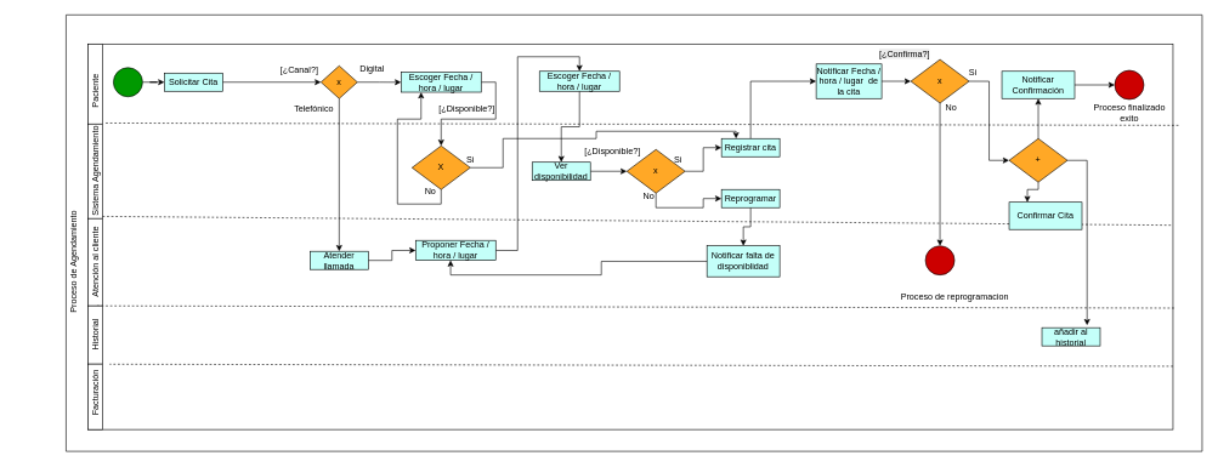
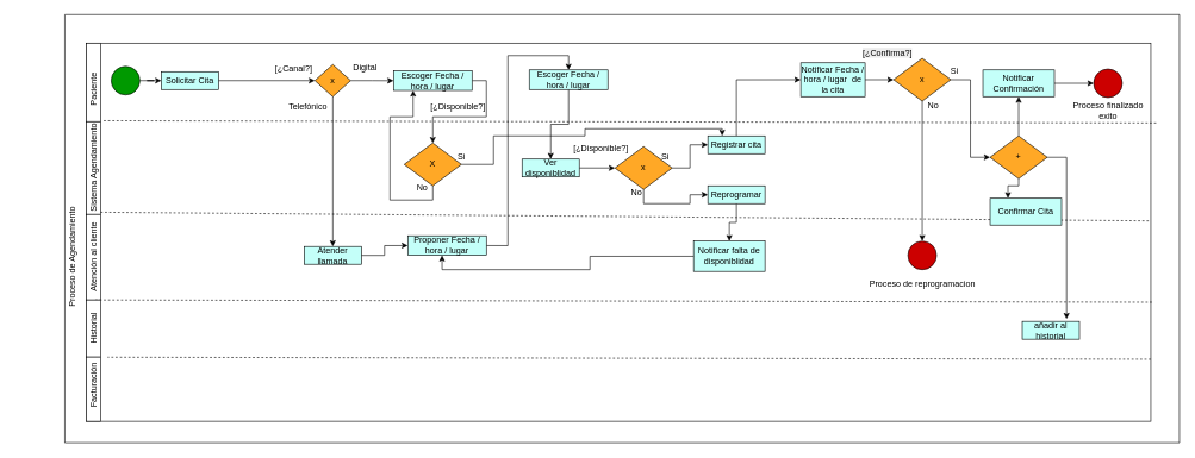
  <mxCell id="0" />
  <mxCell id="1" parent="0" />
  <mxCell id="2" value="" style="swimlane;whiteSpace=wrap;html=1;startSize=0;" vertex="1" parent="1"><mxGeometry x="90" y="20" width="1560" height="600" as="geometry"><mxRectangle x="400" y="-440" width="160" height="30" as="alternateBounds" /></mxGeometry></mxCell>
  <mxCell id="3" value="" style="rounded=0;whiteSpace=wrap;html=1;" vertex="1" parent="2"><mxGeometry x="30" y="40" width="1490" height="530" as="geometry" /></mxCell>
  <mxCell id="4" value="" style="rounded=0;whiteSpace=wrap;html=1;" vertex="1" parent="2"><mxGeometry x="30" y="40" width="20" height="110" as="geometry" /></mxCell>
  <mxCell id="5" value="" style="rounded=0;whiteSpace=wrap;html=1;" vertex="1" parent="2"><mxGeometry x="30" y="150" width="20" height="130" as="geometry" /></mxCell>
  <mxCell id="6" value="" style="rounded=0;whiteSpace=wrap;html=1;" vertex="1" parent="2"><mxGeometry x="30" y="280" width="20" height="120" as="geometry" /></mxCell>
  <mxCell id="7" value="Paciente" style="text;html=1;align=center;verticalAlign=middle;resizable=0;points=[];autosize=1;strokeColor=none;fillColor=none;rotation=-90;" vertex="1" parent="2"><mxGeometry x="5" y="90" width="70" height="30" as="geometry" /></mxCell>
  <mxCell id="8" value="Sistema Agendamiento" style="text;html=1;align=center;verticalAlign=middle;resizable=0;points=[];autosize=1;strokeColor=none;fillColor=none;rotation=-90;" vertex="1" parent="2"><mxGeometry x="-35" y="200" width="150" height="30" as="geometry" /></mxCell>
  <mxCell id="9" style="edgeStyle=orthogonalEdgeStyle;rounded=0;orthogonalLoop=1;jettySize=auto;html=1;exitX=1;exitY=0.5;exitDx=0;exitDy=0;" edge="1" parent="2" source="10" target="12"><mxGeometry relative="1" as="geometry" /></mxCell>
  <mxCell id="10" value="" style="ellipse;whiteSpace=wrap;html=1;aspect=fixed;fillColor=light-dark(#009900,var(--ge-dark-color, #121212));" vertex="1" parent="2"><mxGeometry x="65" y="72.5" width="40" height="40" as="geometry" /></mxCell>
  <mxCell id="11" style="edgeStyle=orthogonalEdgeStyle;rounded=0;orthogonalLoop=1;jettySize=auto;html=1;exitX=1;exitY=0.5;exitDx=0;exitDy=0;entryX=0;entryY=0.5;entryDx=0;entryDy=0;" edge="1" parent="2" source="12" target="15"><mxGeometry relative="1" as="geometry" /></mxCell>
  <mxCell id="12" value="Solicitar Cita" style="rounded=0;whiteSpace=wrap;html=1;fillColor=light-dark(#C4FFF9,var(--ge-dark-color, #121212));" vertex="1" parent="2"><mxGeometry x="135" y="80" width="80" height="25" as="geometry" /></mxCell>
  <mxCell id="13" style="edgeStyle=orthogonalEdgeStyle;rounded=0;orthogonalLoop=1;jettySize=auto;html=1;exitX=0.5;exitY=1;exitDx=0;exitDy=0;entryX=0.5;entryY=0;entryDx=0;entryDy=0;fillColor=#FF1010;" edge="1" parent="2" source="15" target="18"><mxGeometry relative="1" as="geometry" /></mxCell>
  <mxCell id="14" style="edgeStyle=orthogonalEdgeStyle;rounded=0;orthogonalLoop=1;jettySize=auto;html=1;exitX=1;exitY=0.5;exitDx=0;exitDy=0;fillColor=#10FF00;" edge="1" parent="2" source="15" target="45"><mxGeometry relative="1" as="geometry" /></mxCell>
  <mxCell id="15" value="x" style="rhombus;whiteSpace=wrap;html=1;fillColor=light-dark(#FFA826,var(--ge-dark-color, #121212));" vertex="1" parent="2"><mxGeometry x="350" y="70" width="50" height="45" as="geometry" /></mxCell>
  <mxCell id="16" value="Atención al cliente" style="text;html=1;align=center;verticalAlign=middle;resizable=0;points=[];autosize=1;strokeColor=none;fillColor=none;rotation=-90;" vertex="1" parent="2"><mxGeometry x="-20" y="325" width="120" height="30" as="geometry" /></mxCell>
  <mxCell id="17" style="edgeStyle=orthogonalEdgeStyle;rounded=0;orthogonalLoop=1;jettySize=auto;html=1;exitX=1;exitY=0.5;exitDx=0;exitDy=0;entryX=0;entryY=0.5;entryDx=0;entryDy=0;" edge="1" parent="2" source="18" target="47"><mxGeometry relative="1" as="geometry" /></mxCell>
  <mxCell id="18" value="Atender llamada" style="rounded=0;whiteSpace=wrap;html=1;fillColor=light-dark(#C4FFF9,#000000);" vertex="1" parent="2"><mxGeometry x="335" y="325" width="80" height="25" as="geometry" /></mxCell>
  <mxCell id="19" value="Digital" style="text;html=1;align=center;verticalAlign=middle;resizable=0;points=[];autosize=1;strokeColor=none;fillColor=none;" vertex="1" parent="2"><mxGeometry x="390" y="60" width="60" height="30" as="geometry" /></mxCell>
  <mxCell id="20" value="Telefónico" style="text;html=1;align=center;verticalAlign=middle;resizable=0;points=[];autosize=1;strokeColor=none;fillColor=none;" vertex="1" parent="2"><mxGeometry x="300" y="115" width="80" height="30" as="geometry" /></mxCell>
  <mxCell id="21" value="" style="endArrow=none;dashed=1;html=1;rounded=0;entryX=0.942;entryY=0.928;entryDx=0;entryDy=0;entryPerimeter=0;exitX=1.005;exitY=0.211;exitDx=0;exitDy=0;exitPerimeter=0;" edge="1" parent="2" source="3" target="8"><mxGeometry width="50" height="50" relative="1" as="geometry"><mxPoint x="140" y="260" as="sourcePoint" /><mxPoint x="190" y="210" as="targetPoint" /></mxGeometry></mxCell>
  <mxCell id="22" value="" style="endArrow=none;dashed=1;html=1;rounded=0;entryX=0.942;entryY=0.928;entryDx=0;entryDy=0;entryPerimeter=0;exitX=0.998;exitY=0.47;exitDx=0;exitDy=0;exitPerimeter=0;" edge="1" parent="2" source="3"><mxGeometry width="50" height="50" relative="1" as="geometry"><mxPoint x="901" y="280" as="sourcePoint" /><mxPoint x="50" y="277" as="targetPoint" /></mxGeometry></mxCell>
  <mxCell id="23" value="" style="endArrow=none;dashed=1;html=1;rounded=0;entryX=0.942;entryY=0.928;entryDx=0;entryDy=0;entryPerimeter=0;exitX=1.001;exitY=0.685;exitDx=0;exitDy=0;exitPerimeter=0;" edge="1" parent="2" source="3"><mxGeometry width="50" height="50" relative="1" as="geometry"><mxPoint x="890.5" y="403" as="sourcePoint" /><mxPoint x="39.5" y="400" as="targetPoint" /></mxGeometry></mxCell>
  <mxCell id="24" style="edgeStyle=orthogonalEdgeStyle;rounded=0;orthogonalLoop=1;jettySize=auto;html=1;exitX=1;exitY=0.5;exitDx=0;exitDy=0;entryX=0;entryY=0.5;entryDx=0;entryDy=0;" edge="1" parent="2" source="25" target="28"><mxGeometry relative="1" as="geometry" /></mxCell>
- <mxCell id="25" value="Ver disponibilidad" style="rounded=0;whiteSpace=wrap;html=1;fillColor=light-dark(#C4FFF9,#000000);" vertex="1" parent="2"><mxGeometry x="640" y="202.5" width="80" height="25" as="geometry" /></mxCell>
+ <mxCell id="25" value="Ver disponiblidad" style="rounded=0;whiteSpace=wrap;html=1;fillColor=light-dark(#C4FFF9,#000000);" vertex="1" parent="2"><mxGeometry x="640" y="202.5" width="80" height="25" as="geometry" /></mxCell>
  <mxCell id="26" style="edgeStyle=orthogonalEdgeStyle;rounded=0;orthogonalLoop=1;jettySize=auto;html=1;exitX=1;exitY=0.5;exitDx=0;exitDy=0;" edge="1" parent="2" source="28" target="30"><mxGeometry relative="1" as="geometry" /></mxCell>
  <mxCell id="27" style="edgeStyle=orthogonalEdgeStyle;rounded=0;orthogonalLoop=1;jettySize=auto;html=1;exitX=0.5;exitY=1;exitDx=0;exitDy=0;entryX=0;entryY=0.5;entryDx=0;entryDy=0;" edge="1" parent="2" source="28" target="32"><mxGeometry relative="1" as="geometry" /></mxCell>
  <mxCell id="28" value="x" style="rhombus;whiteSpace=wrap;html=1;fillColor=light-dark(#FFA826,var(--ge-dark-color, #121212));" vertex="1" parent="2"><mxGeometry x="770" y="185" width="80" height="60" as="geometry" /></mxCell>
  <mxCell id="29" style="edgeStyle=orthogonalEdgeStyle;rounded=0;orthogonalLoop=1;jettySize=auto;html=1;exitX=0.5;exitY=0;exitDx=0;exitDy=0;entryX=0;entryY=0.5;entryDx=0;entryDy=0;" edge="1" parent="2" source="30" target="36"><mxGeometry relative="1" as="geometry" /></mxCell>
  <mxCell id="30" value="Registrar cita" style="rounded=0;whiteSpace=wrap;html=1;fillColor=light-dark(#C4FFF9,#000000);" vertex="1" parent="2"><mxGeometry x="900" y="170" width="80" height="25" as="geometry" /></mxCell>
  <mxCell id="31" style="edgeStyle=orthogonalEdgeStyle;rounded=0;orthogonalLoop=1;jettySize=auto;html=1;exitX=0.5;exitY=1;exitDx=0;exitDy=0;entryX=0.5;entryY=0;entryDx=0;entryDy=0;" edge="1" parent="2" source="32" target="64"><mxGeometry relative="1" as="geometry" /></mxCell>
  <mxCell id="32" value="Reprogramar" style="rounded=0;whiteSpace=wrap;html=1;fillColor=light-dark(#C4FFF9,#000000);" vertex="1" parent="2"><mxGeometry x="900" y="240" width="80" height="25" as="geometry" /></mxCell>
  <mxCell id="33" value="Si" style="text;html=1;align=center;verticalAlign=middle;resizable=0;points=[];autosize=1;strokeColor=none;fillColor=none;" vertex="1" parent="2"><mxGeometry x="825" y="185" width="30" height="30" as="geometry" /></mxCell>
  <mxCell id="34" value="No" style="text;html=1;align=center;verticalAlign=middle;resizable=0;points=[];autosize=1;strokeColor=none;fillColor=none;" vertex="1" parent="2"><mxGeometry x="780" y="235" width="40" height="30" as="geometry" /></mxCell>
  <mxCell id="35" style="edgeStyle=orthogonalEdgeStyle;rounded=0;orthogonalLoop=1;jettySize=auto;html=1;exitX=1;exitY=0.5;exitDx=0;exitDy=0;entryX=0;entryY=0.5;entryDx=0;entryDy=0;" edge="1" parent="2" source="36" target="50"><mxGeometry relative="1" as="geometry" /></mxCell>
  <mxCell id="36" value="Notificar Fecha / hora / lugar&amp;nbsp; de la cita" style="rounded=0;whiteSpace=wrap;html=1;fillColor=light-dark(#C4FFF9,#000000);" vertex="1" parent="2"><mxGeometry x="1030" y="67.5" width="90" height="47.5" as="geometry" /></mxCell>
  <mxCell id="37" value="" style="ellipse;whiteSpace=wrap;html=1;aspect=fixed;fillColor=light-dark(#CC0000,var(--ge-dark-color, #121212));" vertex="1" parent="2"><mxGeometry x="1440" y="76.25" width="40" height="40" as="geometry" /></mxCell>
  <mxCell id="38" value="" style="rounded=0;whiteSpace=wrap;html=1;" vertex="1" parent="2"><mxGeometry x="30" y="400" width="20" height="80" as="geometry" /></mxCell>
  <mxCell id="39" value="Historial" style="text;html=1;align=center;verticalAlign=middle;resizable=0;points=[];autosize=1;strokeColor=none;fillColor=none;rotation=-90;" vertex="1" parent="2"><mxGeometry x="5" y="425" width="70" height="30" as="geometry" /></mxCell>
  <mxCell id="40" value="" style="rounded=0;whiteSpace=wrap;html=1;" vertex="1" parent="2"><mxGeometry x="30" y="480" width="20" height="90" as="geometry" /></mxCell>
  <mxCell id="41" value="Facturación" style="text;html=1;align=center;verticalAlign=middle;resizable=0;points=[];autosize=1;strokeColor=none;fillColor=none;rotation=-90;" vertex="1" parent="2"><mxGeometry x="-5" y="505" width="90" height="30" as="geometry" /></mxCell>
  <mxCell id="42" value="añadir al historial" style="rounded=0;whiteSpace=wrap;html=1;fillColor=light-dark(#C4FFF9,#000000);" vertex="1" parent="2"><mxGeometry x="1340" y="430" width="80" height="25" as="geometry" /></mxCell>
  <mxCell id="43" value="Proceso de Agendamiento" style="text;html=1;align=center;verticalAlign=middle;resizable=0;points=[];autosize=1;strokeColor=none;fillColor=none;rotation=-90;" vertex="1" parent="2"><mxGeometry x="-70" y="325" width="160" height="30" as="geometry" /></mxCell>
  <mxCell id="44" style="edgeStyle=orthogonalEdgeStyle;rounded=0;orthogonalLoop=1;jettySize=auto;html=1;exitX=1;exitY=0.5;exitDx=0;exitDy=0;entryX=0.5;entryY=0;entryDx=0;entryDy=0;" edge="1" parent="2" source="45" target="61"><mxGeometry relative="1" as="geometry" /></mxCell>
  <mxCell id="45" value="Escoger Fecha / hora / lugar" style="rounded=0;whiteSpace=wrap;html=1;fillColor=light-dark(#C4FFF9,var(--ge-dark-color, #121212));" vertex="1" parent="2"><mxGeometry x="460" y="78.75" width="110" height="27.5" as="geometry" /></mxCell>
  <mxCell id="46" style="edgeStyle=orthogonalEdgeStyle;rounded=0;orthogonalLoop=1;jettySize=auto;html=1;exitX=1;exitY=0.5;exitDx=0;exitDy=0;entryX=0.5;entryY=0;entryDx=0;entryDy=0;" edge="1" parent="2" source="47" target="66"><mxGeometry relative="1" as="geometry" /></mxCell>
  <mxCell id="47" value="Proponer Fecha / hora / lugar" style="rounded=0;whiteSpace=wrap;html=1;fillColor=light-dark(#C4FFF9,var(--ge-dark-color, #121212));" vertex="1" parent="2"><mxGeometry x="480" y="310" width="110" height="27.5" as="geometry" /></mxCell>
  <mxCell id="48" style="edgeStyle=orthogonalEdgeStyle;rounded=0;orthogonalLoop=1;jettySize=auto;html=1;exitX=0.5;exitY=1;exitDx=0;exitDy=0;entryX=0.5;entryY=0;entryDx=0;entryDy=0;" edge="1" parent="2" source="50" target="55"><mxGeometry relative="1" as="geometry" /></mxCell>
  <mxCell id="49" style="edgeStyle=orthogonalEdgeStyle;rounded=0;orthogonalLoop=1;jettySize=auto;html=1;exitX=1;exitY=0.5;exitDx=0;exitDy=0;entryX=0;entryY=0.5;entryDx=0;entryDy=0;" edge="1" parent="2" source="50" target="71"><mxGeometry relative="1" as="geometry" /></mxCell>
  <mxCell id="50" value="x" style="rhombus;whiteSpace=wrap;html=1;fillColor=light-dark(#FFA826,var(--ge-dark-color, #121212));" vertex="1" parent="2"><mxGeometry x="1160" y="61.25" width="80" height="60" as="geometry" /></mxCell>
  <mxCell id="51" style="edgeStyle=orthogonalEdgeStyle;rounded=0;orthogonalLoop=1;jettySize=auto;html=1;exitX=1;exitY=0.5;exitDx=0;exitDy=0;entryX=0;entryY=0.5;entryDx=0;entryDy=0;" edge="1" parent="2" source="52" target="37"><mxGeometry relative="1" as="geometry" /></mxCell>
  <mxCell id="52" value="Notificar Confirmación" style="rounded=0;whiteSpace=wrap;html=1;fillColor=light-dark(#C4FFF9,#000000);" vertex="1" parent="2"><mxGeometry x="1285" y="77.5" width="100" height="37.5" as="geometry" /></mxCell>
  <mxCell id="53" value="Confirmar Cita" style="rounded=0;whiteSpace=wrap;html=1;fillColor=light-dark(#C4FFF9,#000000);" vertex="1" parent="2"><mxGeometry x="1295" y="257.5" width="100" height="37.5" as="geometry" /></mxCell>
  <mxCell id="54" value="Si" style="text;html=1;align=center;verticalAlign=middle;resizable=0;points=[];autosize=1;strokeColor=none;fillColor=none;" vertex="1" parent="2"><mxGeometry x="1230" y="65" width="30" height="30" as="geometry" /></mxCell>
  <mxCell id="55" value="" style="ellipse;whiteSpace=wrap;html=1;aspect=fixed;fillColor=light-dark(#CC0000,var(--ge-dark-color, #121212));" vertex="1" parent="2"><mxGeometry x="1180" y="317.5" width="40" height="40" as="geometry" /></mxCell>
  <mxCell id="56" value="No" style="text;html=1;align=center;verticalAlign=middle;resizable=0;points=[];autosize=1;strokeColor=none;fillColor=none;" vertex="1" parent="2"><mxGeometry x="1195" y="112.5" width="40" height="30" as="geometry" /></mxCell>
  <mxCell id="57" value="Proceso finalizado&lt;div&gt;exito&lt;/div&gt;" style="text;html=1;align=center;verticalAlign=middle;resizable=0;points=[];autosize=1;strokeColor=none;fillColor=none;" vertex="1" parent="2"><mxGeometry x="1400" y="115" width="120" height="40" as="geometry" /></mxCell>
- <mxCell id="58" value="Proceso de reprogramacion" style="text;html=1;align=center;verticalAlign=middle;resizable=0;points=[];autosize=1;strokeColor=none;fillColor=none;" vertex="1" parent="2"><mxGeometry x="1135" y="372.5" width="170" height="30" as="geometry" /></mxCell>
+ <mxCell id="58" value="Proceso de reprogramacion" style="text;html=1;align=center;verticalAlign=middle;resizable=0;points=[];autosize=1;strokeColor=none;fillColor=none;" vertex="1" parent="2"><mxGeometry x="1115" y="362.5" width="170" height="30" as="geometry" /></mxCell>
  <mxCell id="59" style="edgeStyle=orthogonalEdgeStyle;rounded=0;orthogonalLoop=1;jettySize=auto;html=1;exitX=1;exitY=0.5;exitDx=0;exitDy=0;entryX=0.25;entryY=0;entryDx=0;entryDy=0;" edge="1" parent="2" source="61" target="30"><mxGeometry relative="1" as="geometry"><Array as="points"><mxPoint x="600" y="210" /><mxPoint x="600" y="170" /><mxPoint x="728" y="170" /><mxPoint x="728" y="160" /><mxPoint x="920" y="160" /></Array></mxGeometry></mxCell>
  <mxCell id="60" style="edgeStyle=orthogonalEdgeStyle;rounded=0;orthogonalLoop=1;jettySize=auto;html=1;exitX=0.5;exitY=1;exitDx=0;exitDy=0;entryX=0.25;entryY=1;entryDx=0;entryDy=0;" edge="1" parent="2" source="61" target="45"><mxGeometry relative="1" as="geometry" /></mxCell>
  <mxCell id="61" value="X" style="rhombus;whiteSpace=wrap;html=1;fillColor=light-dark(#FFA826,var(--ge-dark-color, #121212));" vertex="1" parent="2"><mxGeometry x="475" y="180" width="80" height="60" as="geometry" /></mxCell>
  <mxCell id="62" value="Si" style="text;html=1;align=center;verticalAlign=middle;resizable=0;points=[];autosize=1;strokeColor=none;fillColor=none;" vertex="1" parent="2"><mxGeometry x="540" y="185" width="30" height="30" as="geometry" /></mxCell>
  <mxCell id="63" value="No" style="text;html=1;align=center;verticalAlign=middle;resizable=0;points=[];autosize=1;strokeColor=none;fillColor=none;" vertex="1" parent="2"><mxGeometry x="480" y="227.5" width="40" height="30" as="geometry" /></mxCell>
  <mxCell id="64" value="Notificar falta de disponiblidad" style="rounded=0;whiteSpace=wrap;html=1;fillColor=light-dark(#C4FFF9,#000000);" vertex="1" parent="2"><mxGeometry x="880" y="317.5" width="100" height="42.5" as="geometry" /></mxCell>
  <mxCell id="65" style="edgeStyle=orthogonalEdgeStyle;rounded=0;orthogonalLoop=1;jettySize=auto;html=1;exitX=0.5;exitY=1;exitDx=0;exitDy=0;entryX=0.5;entryY=0;entryDx=0;entryDy=0;" edge="1" parent="2" source="66" target="25"><mxGeometry relative="1" as="geometry" /></mxCell>
  <mxCell id="66" value="Escoger Fecha / hora / lugar" style="rounded=0;whiteSpace=wrap;html=1;fillColor=light-dark(#C4FFF9,var(--ge-dark-color, #121212));" vertex="1" parent="2"><mxGeometry x="650" y="77.5" width="110" height="27.5" as="geometry" /></mxCell>
  <mxCell id="67" style="edgeStyle=orthogonalEdgeStyle;rounded=0;orthogonalLoop=1;jettySize=auto;html=1;exitX=0;exitY=0.5;exitDx=0;exitDy=0;entryX=0.436;entryY=0.996;entryDx=0;entryDy=0;entryPerimeter=0;" edge="1" parent="2" source="64" target="47"><mxGeometry relative="1" as="geometry" /></mxCell>
  <mxCell id="68" value="" style="endArrow=none;dashed=1;html=1;rounded=0;entryX=0.942;entryY=1.158;entryDx=0;entryDy=0;entryPerimeter=0;" edge="1" parent="2" target="41"><mxGeometry width="50" height="50" relative="1" as="geometry"><mxPoint x="1520" y="483" as="sourcePoint" /><mxPoint x="105" y="480" as="targetPoint" /></mxGeometry></mxCell>
  <mxCell id="69" style="edgeStyle=orthogonalEdgeStyle;rounded=0;orthogonalLoop=1;jettySize=auto;html=1;exitX=0.5;exitY=1;exitDx=0;exitDy=0;entryX=0.25;entryY=0;entryDx=0;entryDy=0;" edge="1" parent="2" source="71" target="53"><mxGeometry relative="1" as="geometry"><Array as="points"><mxPoint x="1320" y="240" /></Array></mxGeometry></mxCell>
  <mxCell id="70" style="edgeStyle=orthogonalEdgeStyle;rounded=0;orthogonalLoop=1;jettySize=auto;html=1;exitX=0.5;exitY=0;exitDx=0;exitDy=0;entryX=0.5;entryY=1;entryDx=0;entryDy=0;" edge="1" parent="2" source="71" target="52"><mxGeometry relative="1" as="geometry" /></mxCell>
  <mxCell id="71" value="+" style="rhombus;whiteSpace=wrap;html=1;fillColor=light-dark(#FFA826,var(--ge-dark-color, #121212));" vertex="1" parent="2"><mxGeometry x="1295" y="170" width="80" height="60" as="geometry" /></mxCell>
  <mxCell id="72" style="edgeStyle=orthogonalEdgeStyle;rounded=0;orthogonalLoop=1;jettySize=auto;html=1;exitX=1;exitY=0.5;exitDx=0;exitDy=0;entryX=0.775;entryY=-0.133;entryDx=0;entryDy=0;entryPerimeter=0;" edge="1" parent="2" source="71" target="42"><mxGeometry relative="1" as="geometry" /></mxCell>
  <mxCell id="73" value="[¿Disponible?]" style="text;html=1;align=center;verticalAlign=middle;resizable=0;points=[];autosize=1;strokeColor=none;fillColor=none;" vertex="1" parent="2"><mxGeometry x="500" y="115" width="100" height="30" as="geometry" /></mxCell>
  <mxCell id="74" value="[¿Disponible?]" style="text;html=1;align=center;verticalAlign=middle;resizable=0;points=[];autosize=1;strokeColor=none;fillColor=none;" vertex="1" parent="2"><mxGeometry x="700" y="172.5" width="100" height="30" as="geometry" /></mxCell>
  <mxCell id="75" value="&lt;span style=&quot;color: rgb(0, 0, 0); font-family: Helvetica; font-size: 12px; font-style: normal; font-variant-ligatures: normal; font-variant-caps: normal; font-weight: 400; letter-spacing: normal; orphans: 2; text-align: center; text-indent: 0px; text-transform: none; widows: 2; word-spacing: 0px; -webkit-text-stroke-width: 0px; white-space: normal; background-color: rgb(236, 236, 236); text-decoration-thickness: initial; text-decoration-style: initial; text-decoration-color: initial; float: none; display: inline !important;&quot;&gt;[¿Confirma?]&lt;/span&gt;" style="text;whiteSpace=wrap;html=1;" vertex="1" parent="2"><mxGeometry x="1115" y="40" width="80" height="40" as="geometry" /></mxCell>
  <mxCell id="76" value="[¿Canal?]" style="text;html=1;align=center;verticalAlign=middle;resizable=0;points=[];autosize=1;strokeColor=none;fillColor=none;" vertex="1" parent="2"><mxGeometry x="280" y="61.25" width="80" height="30" as="geometry" /></mxCell>
